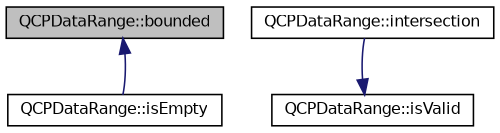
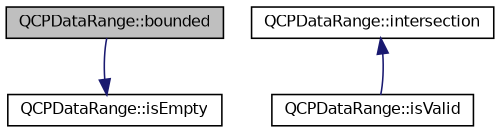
  digraph {
    rankdir=TB
    node [color=black fillcolor=white fontname=Helvetica fontsize=10 shape=record style=filled]
    edge [color=midnightblue fontname=Helvetica fontsize=10 labelfontname=Helvetica labelfontsize=10 style=solid]
    n1 [fillcolor=grey75 fontcolor=black height=0.2 label="QCPDataRange::bounded" width=0.4]
    n2 [height=0.2 label="QCPDataRange::isEmpty" width=0.4]
    n3 [height=0.2 label="QCPDataRange::intersection" width=0.4]
    n4 [height=0.2 label="QCPDataRange::isValid" width=0.4]
-   n2 -> n1
-   n3 -> n4
+   n1 -> n2
+   n4 -> n3
  }
